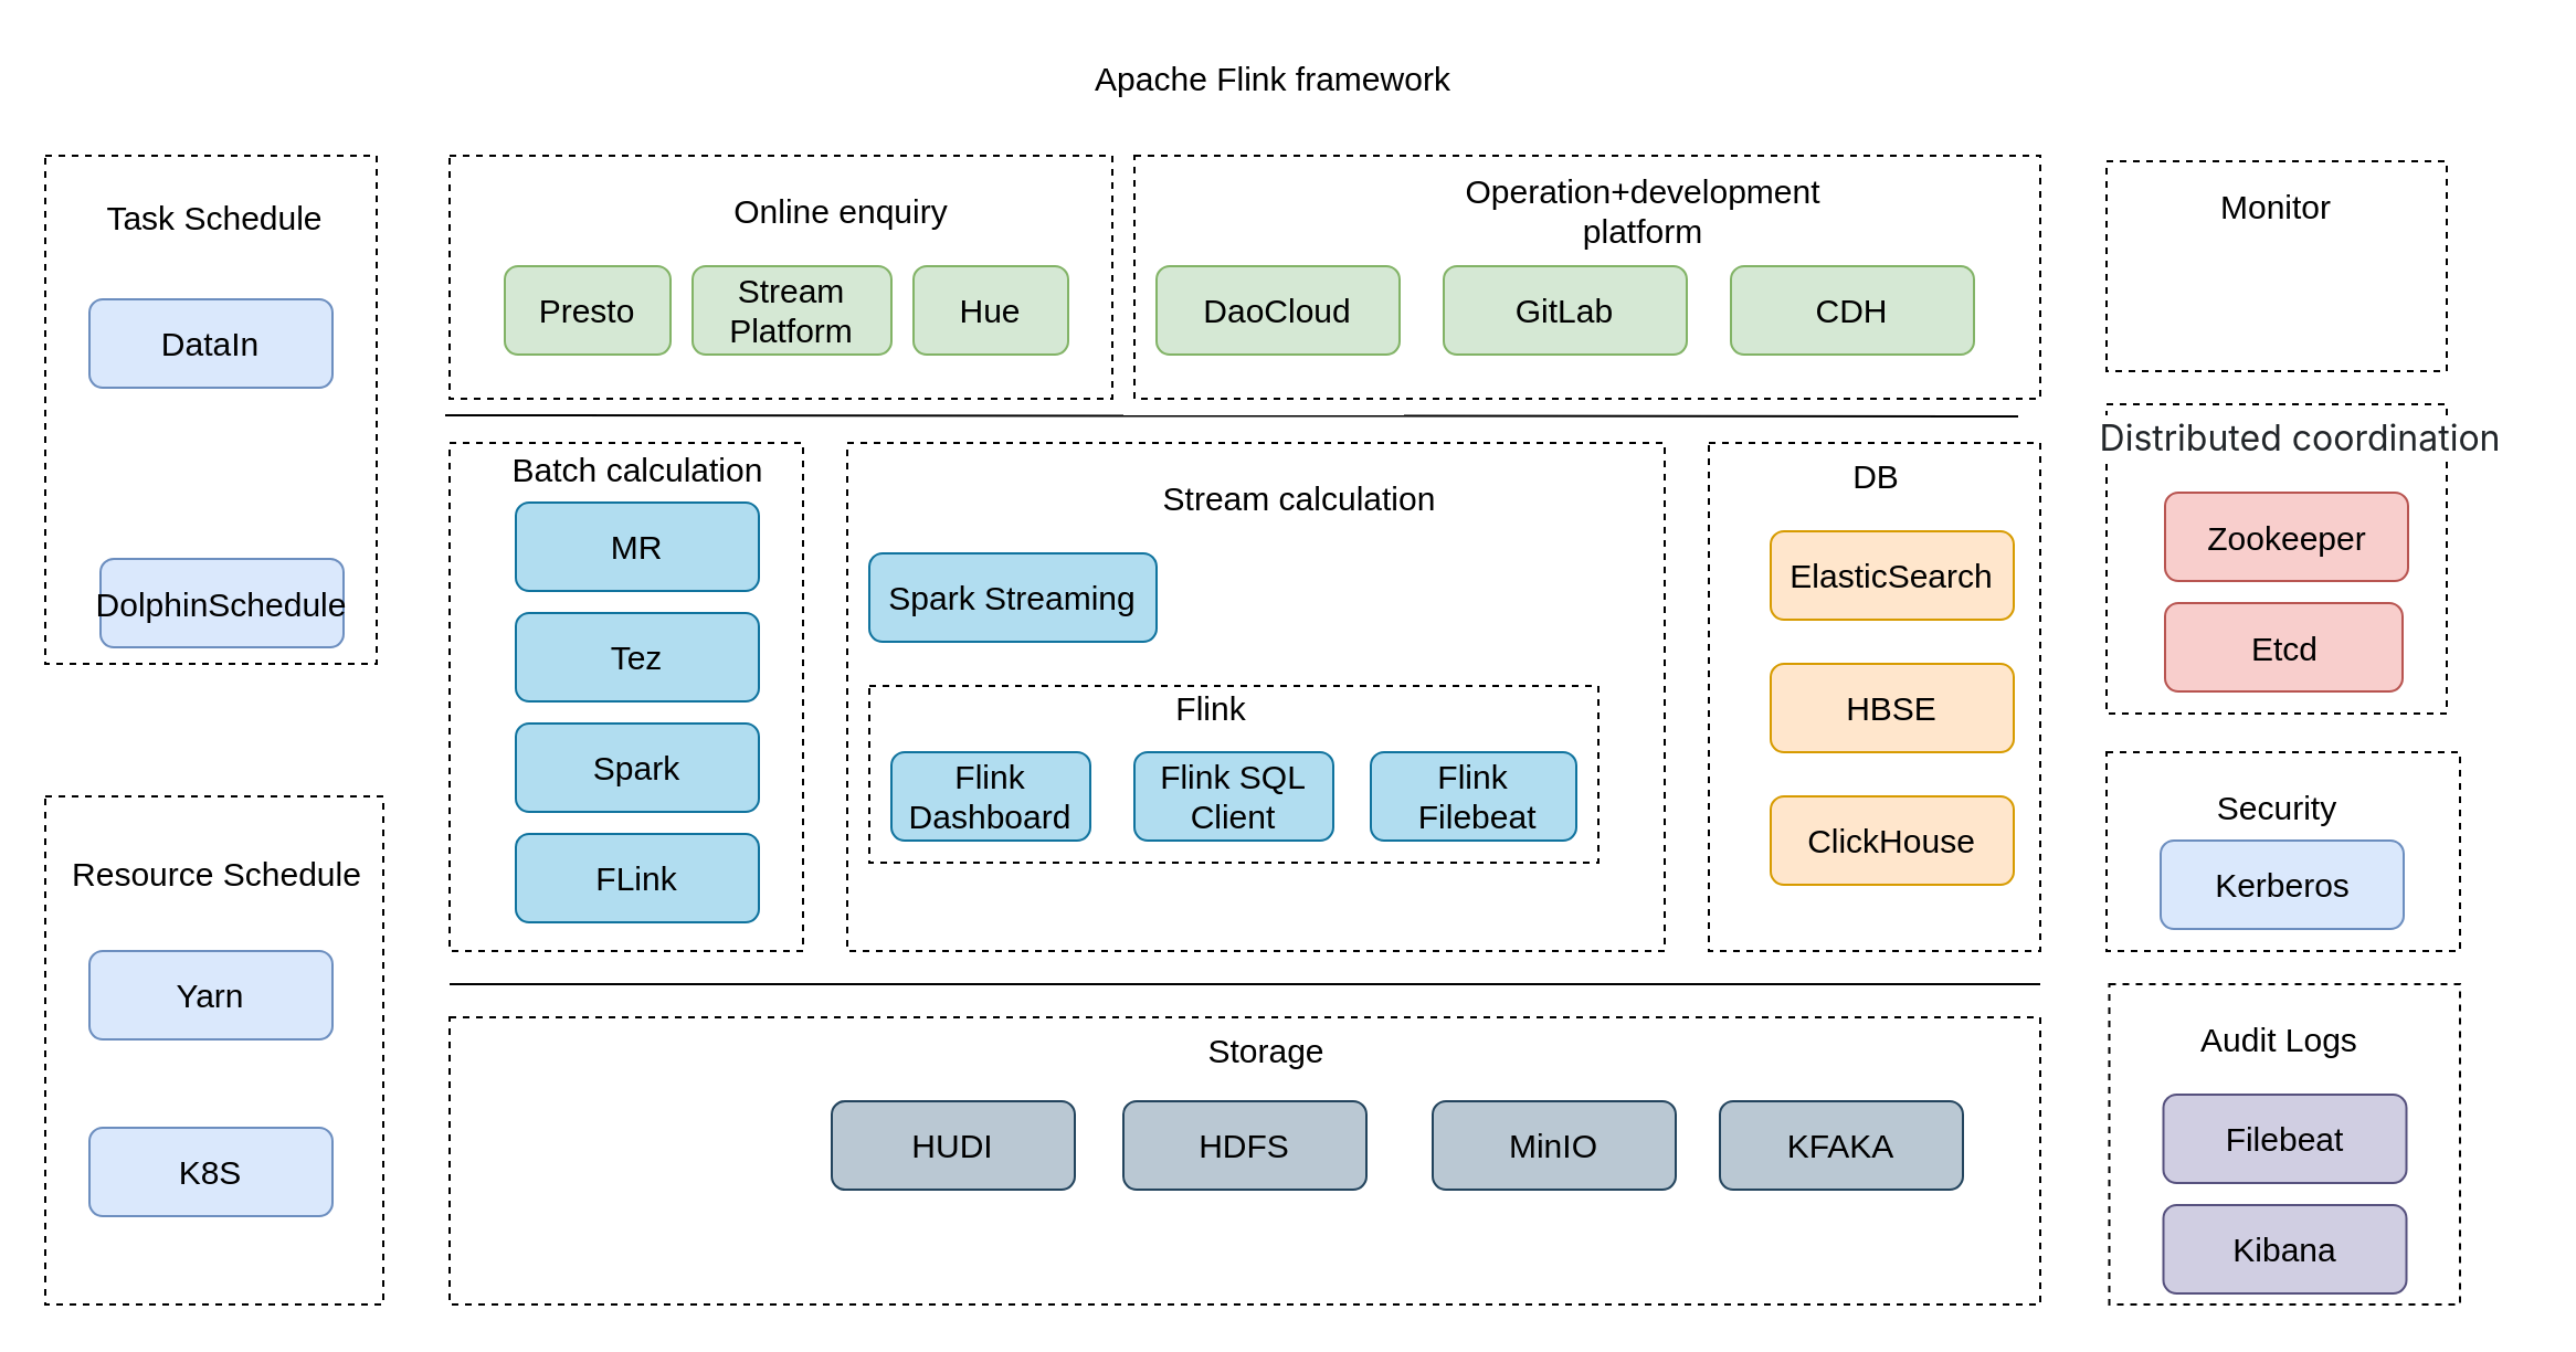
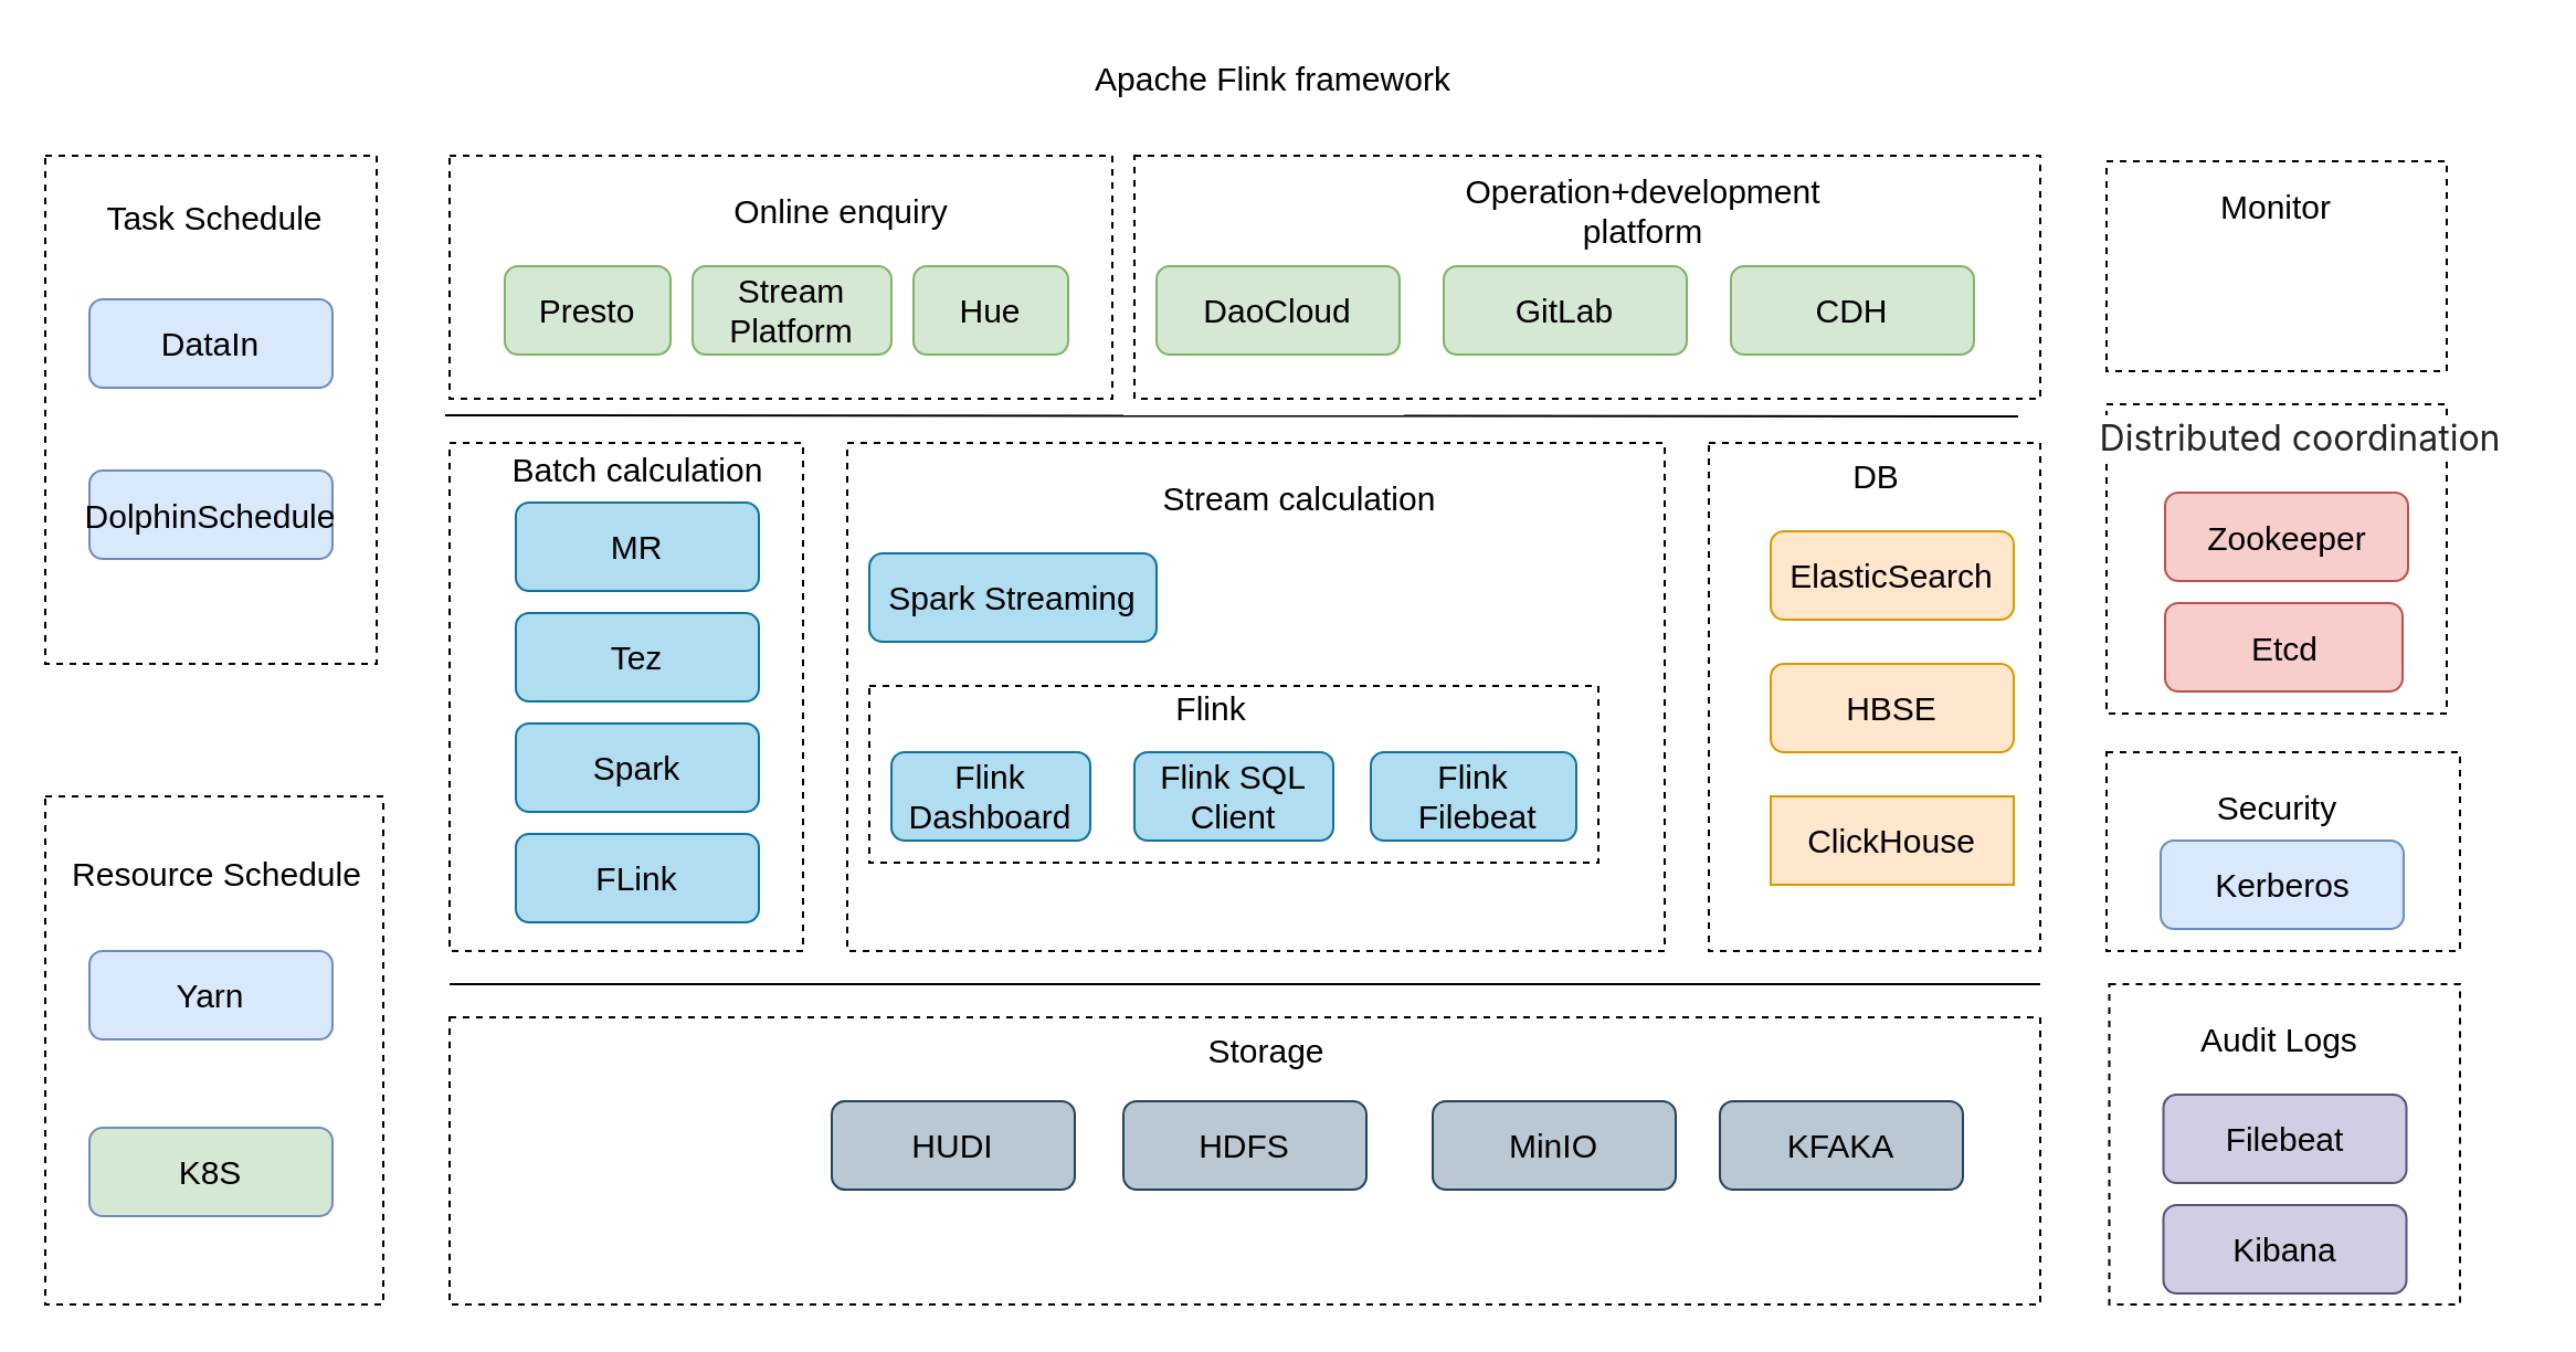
  <mxCell id="0" />
  <mxCell id="1" parent="0" />
  <mxCell id="2" value="" style="rounded=0;whiteSpace=wrap;html=1;fontSize=15;dashed=1;" vertex="1" parent="1"><mxGeometry x="203" y="460" width="720" height="130" as="geometry" /></mxCell>
  <mxCell id="3" value="" style="rounded=0;whiteSpace=wrap;html=1;fontSize=15;dashed=1;" vertex="1" parent="1"><mxGeometry x="953" y="182.5" width="154" height="140" as="geometry" /></mxCell>
  <mxCell id="4" value="" style="rounded=0;whiteSpace=wrap;html=1;fontSize=15;dashed=1;" vertex="1" parent="1"><mxGeometry x="953" y="72.5" width="154" height="95" as="geometry" /></mxCell>
  <mxCell id="5" value="" style="rounded=0;whiteSpace=wrap;html=1;fontSize=15;dashed=1;" vertex="1" parent="1"><mxGeometry x="383" y="200" width="370" height="230" as="geometry" /></mxCell>
  <mxCell id="6" value="" style="rounded=0;whiteSpace=wrap;html=1;fontSize=15;dashed=1;" vertex="1" parent="1"><mxGeometry x="203" y="200" width="160" height="230" as="geometry" /></mxCell>
  <mxCell id="7" value="" style="rounded=0;whiteSpace=wrap;html=1;fontSize=15;dashed=1;" vertex="1" parent="1"><mxGeometry x="773" y="200" width="150" height="230" as="geometry" /></mxCell>
  <mxCell id="8" value="" style="rounded=0;whiteSpace=wrap;html=1;fontSize=15;dashed=1;" vertex="1" parent="1"><mxGeometry x="513" y="70" width="410" height="110" as="geometry" /></mxCell>
  <mxCell id="9" value="" style="rounded=0;whiteSpace=wrap;html=1;fontSize=15;dashed=1;" vertex="1" parent="1"><mxGeometry x="203" y="70" width="300" height="110" as="geometry" /></mxCell>
  <mxCell id="10" value="" style="rounded=0;whiteSpace=wrap;html=1;fontSize=15;dashed=1;" vertex="1" parent="1"><mxGeometry x="20" y="70" width="150" height="230" as="geometry" /></mxCell>
  <mxCell id="11" value="" style="rounded=0;whiteSpace=wrap;html=1;fontSize=15;dashed=1;" vertex="1" parent="1"><mxGeometry x="20" y="360" width="153" height="230" as="geometry" /></mxCell>
  <mxCell id="12" value="HDFS" style="rounded=1;whiteSpace=wrap;html=1;fontSize=15;fillColor=#bac8d3;strokeColor=#23445d;" vertex="1" parent="1"><mxGeometry x="508" y="498" width="110" height="40" as="geometry" /></mxCell>
  <mxCell id="13" value="" style="endArrow=none;html=1;rounded=0;fontSize=15;" edge="1" parent="1"><mxGeometry width="50" height="50" relative="1" as="geometry"><mxPoint x="203" y="445" as="sourcePoint" /><mxPoint x="923" y="445" as="targetPoint" /></mxGeometry></mxCell>
  <mxCell id="14" value="Storage" style="text;html=1;strokeColor=none;fillColor=none;align=center;verticalAlign=middle;whiteSpace=wrap;rounded=0;fontSize=15;" vertex="1" parent="1"><mxGeometry x="543" y="460" width="60" height="30" as="geometry" /></mxCell>
  <mxCell id="15" value="Batch calculation" style="text;html=1;strokeColor=none;fillColor=none;align=center;verticalAlign=middle;whiteSpace=wrap;rounded=0;fontSize=15;" vertex="1" parent="1"><mxGeometry x="225.5" y="197" width="125" height="30" as="geometry" /></mxCell>
  <mxCell id="16" value="MinIO" style="rounded=1;whiteSpace=wrap;html=1;fontSize=15;fillColor=#bac8d3;strokeColor=#23445d;" vertex="1" parent="1"><mxGeometry x="648" y="498" width="110" height="40" as="geometry" /></mxCell>
  <mxCell id="17" value="MR" style="rounded=1;whiteSpace=wrap;html=1;fontSize=15;fillColor=#b1ddf0;strokeColor=#10739e;" vertex="1" parent="1"><mxGeometry x="233" y="227" width="110" height="40" as="geometry" /></mxCell>
  <mxCell id="18" value="KFAKA" style="rounded=1;whiteSpace=wrap;html=1;fontSize=15;fillColor=#bac8d3;strokeColor=#23445d;" vertex="1" parent="1"><mxGeometry x="778" y="498" width="110" height="40" as="geometry" /></mxCell>
  <mxCell id="19" value="Tez" style="rounded=1;whiteSpace=wrap;html=1;fontSize=15;fillColor=#b1ddf0;strokeColor=#10739e;" vertex="1" parent="1"><mxGeometry x="233" y="277" width="110" height="40" as="geometry" /></mxCell>
  <mxCell id="20" value="Spark" style="rounded=1;whiteSpace=wrap;html=1;fontSize=15;fillColor=#b1ddf0;strokeColor=#10739e;" vertex="1" parent="1"><mxGeometry x="233" y="327" width="110" height="40" as="geometry" /></mxCell>
  <mxCell id="21" value="Stream calculation" style="text;html=1;strokeColor=none;fillColor=none;align=center;verticalAlign=middle;whiteSpace=wrap;rounded=0;fontSize=15;" vertex="1" parent="1"><mxGeometry x="523" y="210" width="130" height="30" as="geometry" /></mxCell>
  <mxCell id="22" value="Spark Streaming" style="rounded=1;whiteSpace=wrap;html=1;fontSize=15;fillColor=#b1ddf0;strokeColor=#10739e;" vertex="1" parent="1"><mxGeometry x="393" y="250" width="130" height="40" as="geometry" /></mxCell>
  <mxCell id="23" value="" style="endArrow=none;html=1;rounded=0;fontSize=15;" edge="1" parent="1"><mxGeometry width="50" height="50" relative="1" as="geometry"><mxPoint x="201" y="187.5" as="sourcePoint" /><mxPoint x="913" y="188" as="targetPoint" /></mxGeometry></mxCell>
  <mxCell id="24" value="Presto" style="rounded=1;whiteSpace=wrap;html=1;fontSize=15;fillColor=#d5e8d4;strokeColor=#82b366;" vertex="1" parent="1"><mxGeometry x="228" y="120" width="75" height="40" as="geometry" /></mxCell>
  <mxCell id="25" value="HUDI" style="rounded=1;whiteSpace=wrap;html=1;fontSize=15;fillColor=#bac8d3;strokeColor=#23445d;" vertex="1" parent="1"><mxGeometry x="376" y="498" width="110" height="40" as="geometry" /></mxCell>
  <mxCell id="26" value="Resource Schedule" style="text;html=1;strokeColor=none;fillColor=none;align=center;verticalAlign=middle;whiteSpace=wrap;rounded=0;fontSize=15;" vertex="1" parent="1"><mxGeometry x="24.5" y="380" width="145.5" height="30" as="geometry" /></mxCell>
  <mxCell id="27" value="Yarn" style="rounded=1;whiteSpace=wrap;html=1;fontSize=15;fillColor=#dae8fc;strokeColor=#6c8ebf;" vertex="1" parent="1"><mxGeometry x="40" y="430" width="110" height="40" as="geometry" /></mxCell>
- <mxCell id="28" value="K8S" style="rounded=1;whiteSpace=wrap;html=1;fontSize=15;fillColor=#dae8fc;strokeColor=#6c8ebf;" vertex="1" parent="1"><mxGeometry x="40" y="510" width="110" height="40" as="geometry" /></mxCell>
+ <mxCell id="28" value="K8S" style="rounded=1;whiteSpace=wrap;html=1;fontSize=15;fillColor=#d5e8d4;strokeColor=#6c8ebf;" vertex="1" parent="1"><mxGeometry x="40" y="510" width="110" height="40" as="geometry" /></mxCell>
  <mxCell id="29" value="Online enquiry" style="text;html=1;strokeColor=none;fillColor=none;align=center;verticalAlign=middle;whiteSpace=wrap;rounded=0;fontSize=15;" vertex="1" parent="1"><mxGeometry x="318" y="80" width="125" height="30" as="geometry" /></mxCell>
  <mxCell id="30" value="Stream Platform" style="rounded=1;whiteSpace=wrap;html=1;fontSize=15;fillColor=#d5e8d4;strokeColor=#82b366;" vertex="1" parent="1"><mxGeometry x="313" y="120" width="90" height="40" as="geometry" /></mxCell>
  <mxCell id="31" value="Task&amp;nbsp;Schedule" style="text;html=1;strokeColor=none;fillColor=none;align=center;verticalAlign=middle;whiteSpace=wrap;rounded=0;fontSize=15;" vertex="1" parent="1"><mxGeometry x="48.25" y="82.5" width="98" height="30" as="geometry" /></mxCell>
  <mxCell id="32" value="DataIn" style="rounded=1;whiteSpace=wrap;html=1;fontSize=15;fillColor=#dae8fc;strokeColor=#6c8ebf;" vertex="1" parent="1"><mxGeometry x="40" y="135" width="110" height="40" as="geometry" /></mxCell>
- <mxCell id="33" value="DolphinSchedule" style="rounded=1;whiteSpace=wrap;html=1;fontSize=15;fillColor=#dae8fc;strokeColor=#6c8ebf;" vertex="1" parent="1"><mxGeometry x="45" y="252.5" width="110" height="40" as="geometry" /></mxCell>
+ <mxCell id="33" value="DolphinSchedule" style="rounded=1;whiteSpace=wrap;html=1;fontSize=15;fillColor=#dae8fc;strokeColor=#6c8ebf;" vertex="1" parent="1"><mxGeometry x="40" y="212.5" width="110" height="40" as="geometry" /></mxCell>
  <mxCell id="34" value="Monitor" style="text;html=1;strokeColor=none;fillColor=none;align=center;verticalAlign=middle;whiteSpace=wrap;rounded=0;fontSize=15;" vertex="1" parent="1"><mxGeometry x="990" y="77.5" width="80" height="30" as="geometry" /></mxCell>
  <mxCell id="35" value="Operation+development&lt;br&gt;platform" style="text;html=1;strokeColor=none;fillColor=none;align=center;verticalAlign=middle;whiteSpace=wrap;rounded=0;fontSize=15;" vertex="1" parent="1"><mxGeometry x="710.5" y="80" width="65" height="30" as="geometry" /></mxCell>
  <mxCell id="36" value="DaoCloud" style="rounded=1;whiteSpace=wrap;html=1;fontSize=15;fillColor=#d5e8d4;strokeColor=#82b366;" vertex="1" parent="1"><mxGeometry x="523" y="120" width="110" height="40" as="geometry" /></mxCell>
  <mxCell id="37" value="GitLab" style="rounded=1;whiteSpace=wrap;html=1;fontSize=15;fillColor=#d5e8d4;strokeColor=#82b366;" vertex="1" parent="1"><mxGeometry x="653" y="120" width="110" height="40" as="geometry" /></mxCell>
  <mxCell id="38" value="CDH" style="rounded=1;whiteSpace=wrap;html=1;fontSize=15;fillColor=#d5e8d4;strokeColor=#82b366;" vertex="1" parent="1"><mxGeometry x="783" y="120" width="110" height="40" as="geometry" /></mxCell>
  <mxCell id="39" value="ElasticSearch" style="rounded=1;whiteSpace=wrap;html=1;fontSize=15;fillColor=#ffe6cc;strokeColor=#d79b00;" vertex="1" parent="1"><mxGeometry x="801" y="240" width="110" height="40" as="geometry" /></mxCell>
  <mxCell id="40" value="HBSE" style="rounded=1;whiteSpace=wrap;html=1;fontSize=15;fillColor=#ffe6cc;strokeColor=#d79b00;" vertex="1" parent="1"><mxGeometry x="801" y="300" width="110" height="40" as="geometry" /></mxCell>
- <mxCell id="41" value="ClickHouse" style="rounded=1;whiteSpace=wrap;html=1;fontSize=15;fillColor=#ffe6cc;strokeColor=#d79b00;" vertex="1" parent="1"><mxGeometry x="801" y="360" width="110" height="40" as="geometry" /></mxCell>
+ <mxCell id="41" value="ClickHouse" style="whiteSpace=wrap;html=1;fontSize=15;fillColor=#ffe6cc;strokeColor=#d79b00;rounded=0;" vertex="1" parent="1"><mxGeometry x="801" y="360" width="110" height="40" as="geometry" /></mxCell>
  <mxCell id="42" value="DB" style="text;html=1;strokeColor=none;fillColor=none;align=center;verticalAlign=middle;whiteSpace=wrap;rounded=0;fontSize=15;" vertex="1" parent="1"><mxGeometry x="818.5" y="200" width="60" height="30" as="geometry" /></mxCell>
  <mxCell id="43" value="" style="rounded=0;whiteSpace=wrap;html=1;fontSize=15;dashed=1;" vertex="1" parent="1"><mxGeometry x="393" y="310" width="330" height="80" as="geometry" /></mxCell>
  <mxCell id="44" value="Flink Dashboard" style="rounded=1;whiteSpace=wrap;html=1;fontSize=15;fillColor=#b1ddf0;strokeColor=#10739e;" vertex="1" parent="1"><mxGeometry x="403" y="340" width="90" height="40" as="geometry" /></mxCell>
  <mxCell id="45" value="Flink SQL Client" style="rounded=1;whiteSpace=wrap;html=1;fontSize=15;fillColor=#b1ddf0;strokeColor=#10739e;" vertex="1" parent="1"><mxGeometry x="513" y="340" width="90" height="40" as="geometry" /></mxCell>
  <mxCell id="46" value="Flink &amp;nbsp;Filebeat" style="rounded=1;whiteSpace=wrap;html=1;fontSize=15;fillColor=#b1ddf0;strokeColor=#10739e;" vertex="1" parent="1"><mxGeometry x="620" y="340" width="93" height="40" as="geometry" /></mxCell>
  <mxCell id="47" value="Zookeeper" style="rounded=1;whiteSpace=wrap;html=1;fontSize=15;fillColor=#f8cecc;strokeColor=#b85450;" vertex="1" parent="1"><mxGeometry x="979.5" y="222.5" width="110" height="40" as="geometry" /></mxCell>
  <mxCell id="48" value="&lt;span style=&quot;font-size: 16px; caret-color: rgb(33, 37, 41); color: rgb(33, 37, 41); font-family: -apple-system, BlinkMacSystemFont, &amp;quot;Segoe UI&amp;quot;, Roboto, &amp;quot;Helvetica Neue&amp;quot;, Arial, sans-serif, &amp;quot;Apple Color Emoji&amp;quot;, &amp;quot;Segoe UI Emoji&amp;quot;, &amp;quot;Segoe UI Symbol&amp;quot;, &amp;quot;Noto Color Emoji&amp;quot;; text-align: left; background-color: rgb(255, 255, 255);&quot;&gt;Distributed coordination&lt;/span&gt;" style="text;html=1;strokeColor=none;fillColor=none;align=center;verticalAlign=middle;whiteSpace=wrap;rounded=0;fontSize=15;" vertex="1" parent="1"><mxGeometry x="938" y="182.5" width="205.5" height="30" as="geometry" /></mxCell>
  <mxCell id="49" value="Etcd" style="rounded=1;whiteSpace=wrap;html=1;fontSize=15;fillColor=#f8cecc;strokeColor=#b85450;" vertex="1" parent="1"><mxGeometry x="979.5" y="272.5" width="107.5" height="40" as="geometry" /></mxCell>
  <mxCell id="50" value="" style="rounded=0;whiteSpace=wrap;html=1;fontSize=15;dashed=1;" vertex="1" parent="1"><mxGeometry x="953" y="340" width="160" height="90" as="geometry" /></mxCell>
  <mxCell id="51" value="Kerberos" style="rounded=1;whiteSpace=wrap;html=1;fontSize=15;fillColor=#dae8fc;strokeColor=#6c8ebf;" vertex="1" parent="1"><mxGeometry x="977.5" y="380" width="110" height="40" as="geometry" /></mxCell>
  <mxCell id="52" value="Security" style="text;html=1;strokeColor=none;fillColor=none;align=center;verticalAlign=middle;whiteSpace=wrap;rounded=0;fontSize=15;" vertex="1" parent="1"><mxGeometry x="972.5" y="350" width="115" height="30" as="geometry" /></mxCell>
  <mxCell id="53" value="Hue" style="rounded=1;whiteSpace=wrap;html=1;fontSize=15;fillColor=#d5e8d4;strokeColor=#82b366;" vertex="1" parent="1"><mxGeometry x="413" y="120" width="70" height="40" as="geometry" /></mxCell>
  <mxCell id="54" value="" style="rounded=0;whiteSpace=wrap;html=1;fontSize=15;dashed=1;" vertex="1" parent="1"><mxGeometry x="954.25" y="445" width="158.75" height="145" as="geometry" /></mxCell>
  <mxCell id="55" value="Filebeat" style="rounded=1;whiteSpace=wrap;html=1;fontSize=15;fillColor=#d0cee2;strokeColor=#56517e;" vertex="1" parent="1"><mxGeometry x="978.75" y="495" width="110" height="40" as="geometry" /></mxCell>
  <mxCell id="56" value="Audit Logs" style="text;html=1;strokeColor=none;fillColor=none;align=center;verticalAlign=middle;whiteSpace=wrap;rounded=0;fontSize=15;" vertex="1" parent="1"><mxGeometry x="973.75" y="455" width="115" height="30" as="geometry" /></mxCell>
  <mxCell id="57" value="Kibana" style="rounded=1;whiteSpace=wrap;html=1;fontSize=15;fillColor=#d0cee2;strokeColor=#56517e;" vertex="1" parent="1"><mxGeometry x="978.75" y="545" width="110" height="40" as="geometry" /></mxCell>
  <mxCell id="58" value="Flink" style="text;html=1;strokeColor=none;fillColor=none;align=center;verticalAlign=middle;whiteSpace=wrap;rounded=0;fontSize=15;" vertex="1" parent="1"><mxGeometry x="513" y="305" width="70" height="30" as="geometry" /></mxCell>
  <mxCell id="59" value="FLink" style="rounded=1;whiteSpace=wrap;html=1;fontSize=15;fillColor=#b1ddf0;strokeColor=#10739e;" vertex="1" parent="1"><mxGeometry x="233" y="377" width="110" height="40" as="geometry" /></mxCell>
  <mxCell id="60" value="Apache Flink framework" style="text;html=1;strokeColor=none;fillColor=none;align=center;verticalAlign=middle;whiteSpace=wrap;rounded=0;dashed=1;fontSize=15;" vertex="1" parent="1"><mxGeometry x="475.5" y="20" width="200" height="30" as="geometry" /></mxCell>
